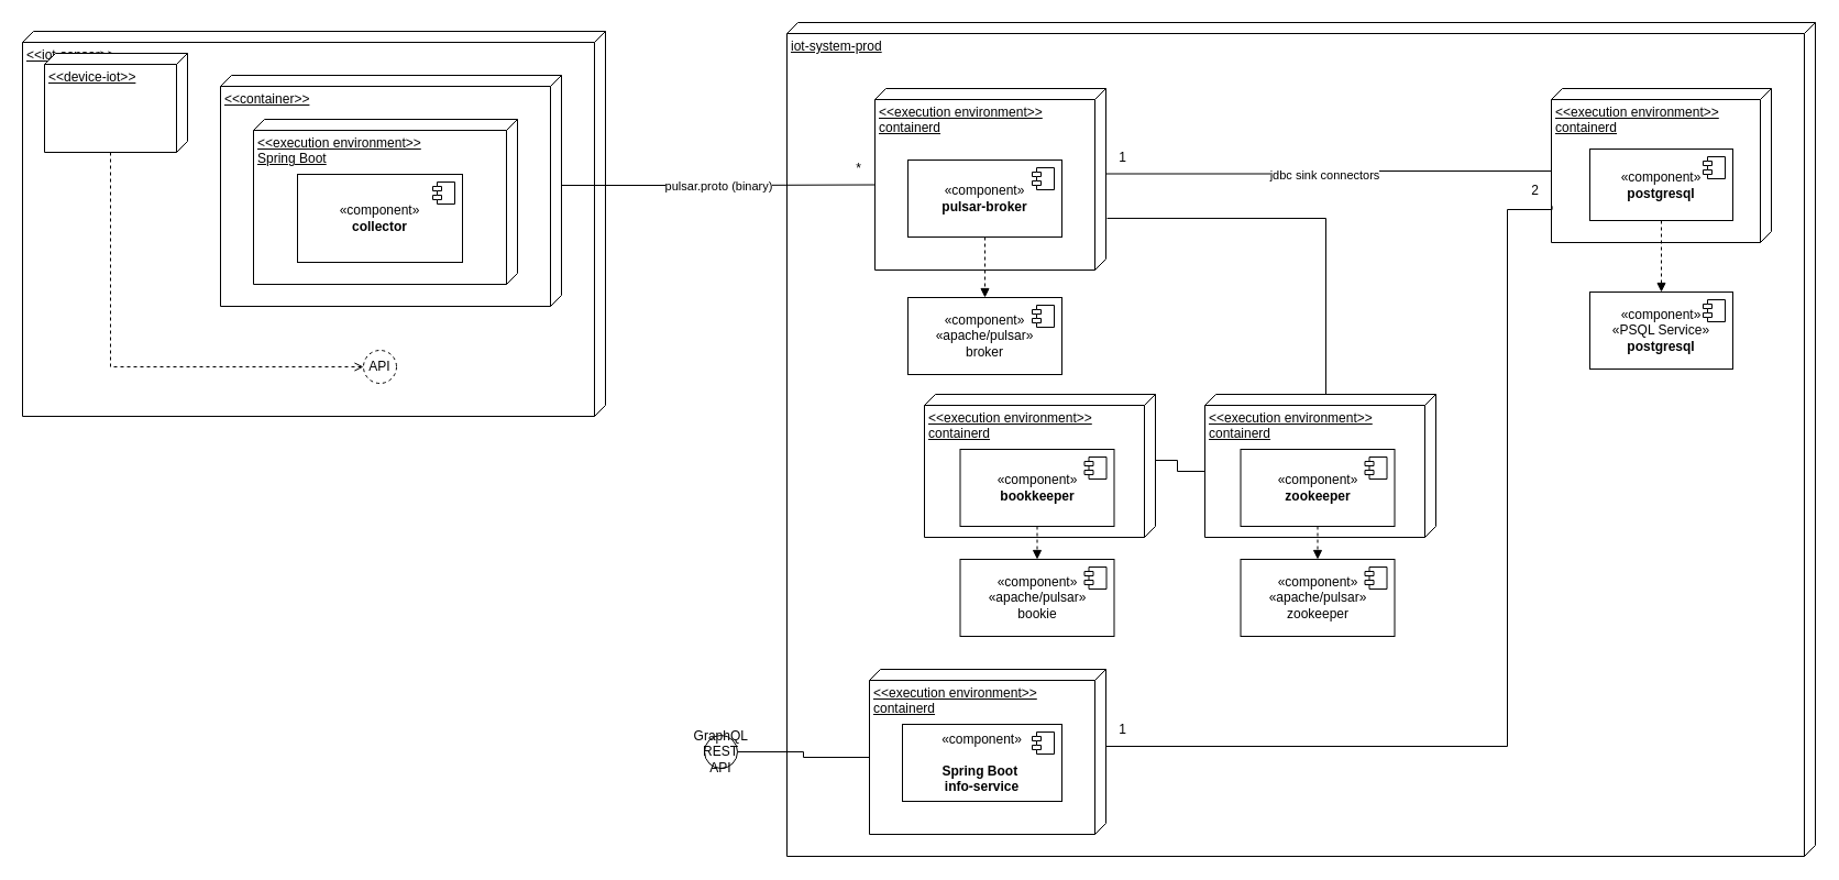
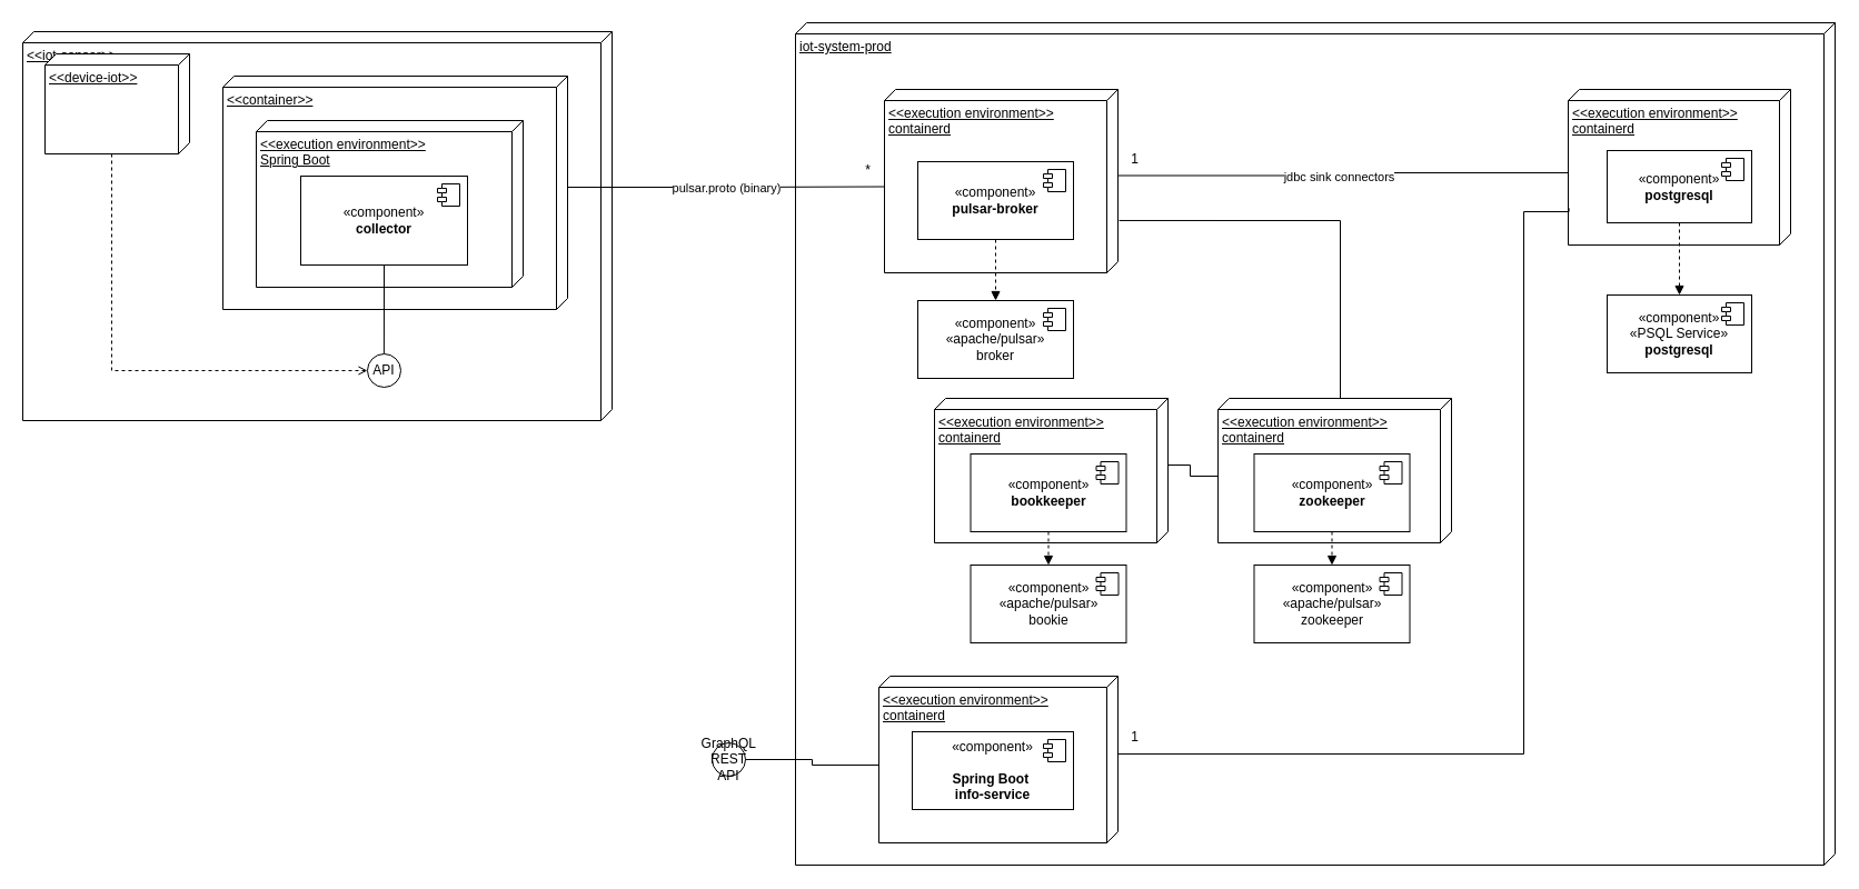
  <mxCell id="0" />
  <mxCell id="1" parent="0" />
  <mxCell id="2" value="&amp;lt;&amp;lt;iot-sensor&amp;gt;&amp;gt;" style="verticalAlign=top;align=left;spacingTop=8;spacingLeft=2;spacingRight=12;shape=cube;size=10;direction=south;fontStyle=4;html=1;whiteSpace=wrap;" vertex="1" parent="1"><mxGeometry x="20" y="28" width="530" height="350" as="geometry" /></mxCell>
  <mxCell id="3" value="&lt;div&gt;&amp;lt;&amp;lt;container&amp;gt;&amp;gt;&lt;/div&gt;" style="verticalAlign=top;align=left;spacingTop=8;spacingLeft=2;spacingRight=12;shape=cube;size=10;direction=south;fontStyle=4;html=1;whiteSpace=wrap;" vertex="1" parent="1"><mxGeometry x="200" y="68" width="310" height="210" as="geometry" /></mxCell>
  <mxCell id="4" value="&amp;lt;&amp;lt;execution environment&amp;gt;&amp;gt;&lt;div&gt;Spring Boot&lt;/div&gt;" style="verticalAlign=top;align=left;spacingTop=8;spacingLeft=2;spacingRight=12;shape=cube;size=10;direction=south;fontStyle=4;html=1;whiteSpace=wrap;" vertex="1" parent="1"><mxGeometry x="230" y="108" width="240" height="150" as="geometry" /></mxCell>
  <mxCell id="5" value="«component»&lt;br&gt;&lt;b&gt;collector&lt;/b&gt;" style="html=1;dropTarget=0;whiteSpace=wrap;" vertex="1" parent="1"><mxGeometry x="270" y="158" width="150" height="80" as="geometry" /></mxCell>
  <mxCell id="6" value="" style="shape=module;jettyWidth=8;jettyHeight=4;" vertex="1" parent="5"><mxGeometry x="1" width="20" height="20" relative="1" as="geometry"><mxPoint x="-27" y="7" as="offset" /></mxGeometry></mxCell>
  <mxCell id="7" value="iot-system-prod" style="verticalAlign=top;align=left;spacingTop=8;spacingLeft=2;spacingRight=12;shape=cube;size=10;direction=south;fontStyle=4;html=1;whiteSpace=wrap;" vertex="1" parent="1"><mxGeometry x="715" y="20" width="935" height="758" as="geometry" /></mxCell>
  <mxCell id="8" value="&amp;lt;&amp;lt;execution environment&amp;gt;&amp;gt;&lt;div&gt;containerd&lt;/div&gt;&lt;div&gt;&lt;br&gt;&lt;/div&gt;" style="verticalAlign=top;align=left;spacingTop=8;spacingLeft=2;spacingRight=12;shape=cube;size=10;direction=south;fontStyle=4;html=1;whiteSpace=wrap;" vertex="1" parent="1"><mxGeometry x="790" y="608" width="215" height="150" as="geometry" /></mxCell>
  <mxCell id="9" style="edgeStyle=orthogonalEdgeStyle;rounded=0;orthogonalLoop=1;jettySize=auto;html=1;exitX=0;exitY=0;exitDx=90;exitDy=70;exitPerimeter=0;entryX=0;entryY=0.5;entryDx=0;entryDy=0;dashed=1;endArrow=open;endFill=0;" edge="1" parent="1" source="10" target="12"><mxGeometry relative="1" as="geometry" /></mxCell>
  <mxCell id="10" value="&amp;lt;&amp;lt;device-iot&amp;gt;&amp;gt;" style="verticalAlign=top;align=left;spacingTop=8;spacingLeft=2;spacingRight=12;shape=cube;size=10;direction=south;fontStyle=4;html=1;whiteSpace=wrap;" vertex="1" parent="1"><mxGeometry x="40" y="48" width="130" height="90" as="geometry" /></mxCell>
- <mxCell id="12" value="API" style="ellipse;whiteSpace=wrap;html=1;aspect=fixed;dashed=1;" vertex="1" parent="1"><mxGeometry x="330" y="318" width="30" height="30" as="geometry" /></mxCell>
+ <mxCell id="11" style="edgeStyle=orthogonalEdgeStyle;rounded=0;orthogonalLoop=1;jettySize=auto;html=1;exitX=0.5;exitY=1;exitDx=0;exitDy=0;entryX=0.829;entryY=0.387;entryDx=0;entryDy=0;entryPerimeter=0;endArrow=none;startFill=0;" edge="1" parent="1" source="5" target="2"><mxGeometry relative="1" as="geometry" /></mxCell>
+ <mxCell id="12" value="API" style="ellipse;whiteSpace=wrap;html=1;aspect=fixed;" vertex="1" parent="1"><mxGeometry x="330" y="318" width="30" height="30" as="geometry" /></mxCell>
  <mxCell id="13" value="&amp;lt;&amp;lt;execution environment&amp;gt;&amp;gt;&lt;div&gt;containerd&lt;/div&gt;" style="verticalAlign=top;align=left;spacingTop=8;spacingLeft=2;spacingRight=12;shape=cube;size=10;direction=south;fontStyle=4;html=1;whiteSpace=wrap;" vertex="1" parent="1"><mxGeometry x="795" y="80" width="210" height="165" as="geometry" /></mxCell>
  <mxCell id="14" style="edgeStyle=orthogonalEdgeStyle;rounded=0;orthogonalLoop=1;jettySize=auto;html=1;exitX=0.5;exitY=1;exitDx=0;exitDy=0;endArrow=block;endFill=1;dashed=1;" edge="1" parent="1" source="15" target="17"><mxGeometry relative="1" as="geometry" /></mxCell>
  <mxCell id="15" value="«component»&lt;br&gt;&lt;b&gt;pulsar-broker&lt;/b&gt;" style="html=1;dropTarget=0;whiteSpace=wrap;" vertex="1" parent="1"><mxGeometry x="825" y="145" width="140" height="70" as="geometry" /></mxCell>
  <mxCell id="16" value="" style="shape=module;jettyWidth=8;jettyHeight=4;" vertex="1" parent="15"><mxGeometry x="1" width="20" height="20" relative="1" as="geometry"><mxPoint x="-27" y="7" as="offset" /></mxGeometry></mxCell>
  <mxCell id="17" value="«component»&lt;br&gt;«apache/pulsar»&lt;br&gt;&lt;div&gt;broker&lt;br&gt;&lt;/div&gt;" style="html=1;dropTarget=0;whiteSpace=wrap;" vertex="1" parent="1"><mxGeometry x="825" y="270" width="140" height="70" as="geometry" /></mxCell>
  <mxCell id="18" value="" style="shape=module;jettyWidth=8;jettyHeight=4;" vertex="1" parent="17"><mxGeometry x="1" width="20" height="20" relative="1" as="geometry"><mxPoint x="-27" y="7" as="offset" /></mxGeometry></mxCell>
  <mxCell id="19" style="edgeStyle=orthogonalEdgeStyle;rounded=0;orthogonalLoop=1;jettySize=auto;html=1;exitX=0;exitY=0;exitDx=100;exitDy=0;exitPerimeter=0;entryX=0;entryY=0;entryDx=87.5;entryDy=210;entryPerimeter=0;endArrow=none;startFill=0;" edge="1" parent="1" source="3" target="13"><mxGeometry relative="1" as="geometry" /></mxCell>
  <mxCell id="20" value="pulsar.proto (binary)" style="edgeLabel;html=1;align=center;verticalAlign=middle;resizable=0;points=[];" vertex="1" connectable="0" parent="19"><mxGeometry x="-0.006" relative="1" as="geometry"><mxPoint as="offset" /></mxGeometry></mxCell>
  <mxCell id="21" value="«component»&lt;div&gt;&lt;br&gt;&lt;b&gt;Spring Boot&amp;nbsp;&lt;/b&gt;&lt;/div&gt;&lt;div&gt;&lt;b&gt;info-service&lt;/b&gt;&lt;/div&gt;" style="html=1;dropTarget=0;whiteSpace=wrap;" vertex="1" parent="1"><mxGeometry x="820" y="658" width="145" height="70" as="geometry" /></mxCell>
  <mxCell id="22" value="" style="shape=module;jettyWidth=8;jettyHeight=4;" vertex="1" parent="21"><mxGeometry x="1" width="20" height="20" relative="1" as="geometry"><mxPoint x="-27" y="7" as="offset" /></mxGeometry></mxCell>
  <mxCell id="23" value="GraphQL REST API" style="ellipse;whiteSpace=wrap;html=1;aspect=fixed;" vertex="1" parent="1"><mxGeometry x="640" y="668" width="30" height="30" as="geometry" /></mxCell>
  <mxCell id="24" style="edgeStyle=orthogonalEdgeStyle;rounded=0;orthogonalLoop=1;jettySize=auto;html=1;exitX=1;exitY=0.5;exitDx=0;exitDy=0;entryX=0;entryY=0;entryDx=80;entryDy=215;entryPerimeter=0;endArrow=none;startFill=0;" edge="1" parent="1" source="23" target="8"><mxGeometry relative="1" as="geometry" /></mxCell>
  <mxCell id="25" value="&amp;lt;&amp;lt;execution environment&amp;gt;&amp;gt;&lt;div&gt;containerd&lt;/div&gt;" style="verticalAlign=top;align=left;spacingTop=8;spacingLeft=2;spacingRight=12;shape=cube;size=10;direction=south;fontStyle=4;html=1;whiteSpace=wrap;" vertex="1" parent="1"><mxGeometry x="1410" y="80" width="200" height="140" as="geometry" /></mxCell>
  <mxCell id="26" style="edgeStyle=orthogonalEdgeStyle;rounded=0;orthogonalLoop=1;jettySize=auto;html=1;exitX=0.5;exitY=1;exitDx=0;exitDy=0;endArrow=block;endFill=1;dashed=1;" edge="1" parent="1" source="27" target="29"><mxGeometry relative="1" as="geometry" /></mxCell>
  <mxCell id="27" value="«component»&lt;br&gt;&lt;b&gt;postgresql&lt;/b&gt;" style="html=1;dropTarget=0;whiteSpace=wrap;" vertex="1" parent="1"><mxGeometry x="1445" y="135" width="130" height="65" as="geometry" /></mxCell>
  <mxCell id="28" value="" style="shape=module;jettyWidth=8;jettyHeight=4;" vertex="1" parent="27"><mxGeometry x="1" width="20" height="20" relative="1" as="geometry"><mxPoint x="-27" y="7" as="offset" /></mxGeometry></mxCell>
  <mxCell id="29" value="«component»&lt;br&gt;«PSQL Service»&lt;div&gt;&lt;b&gt;postgresql&lt;/b&gt;&lt;/div&gt;" style="html=1;dropTarget=0;whiteSpace=wrap;" vertex="1" parent="1"><mxGeometry x="1445" y="265" width="130" height="70" as="geometry" /></mxCell>
  <mxCell id="30" value="" style="shape=module;jettyWidth=8;jettyHeight=4;" vertex="1" parent="29"><mxGeometry x="1" width="20" height="20" relative="1" as="geometry"><mxPoint x="-27" y="7" as="offset" /></mxGeometry></mxCell>
  <mxCell id="31" value="*" style="text;html=1;align=center;verticalAlign=middle;resizable=0;points=[];autosize=1;strokeColor=none;fillColor=none;" vertex="1" parent="1"><mxGeometry x="765" y="138" width="30" height="30" as="geometry" /></mxCell>
  <mxCell id="32" style="edgeStyle=orthogonalEdgeStyle;rounded=0;orthogonalLoop=1;jettySize=auto;html=1;exitX=0;exitY=0;exitDx=77.5;exitDy=0;exitPerimeter=0;entryX=0;entryY=0;entryDx=75;entryDy=200;entryPerimeter=0;endArrow=none;startFill=0;" edge="1" parent="1" source="13" target="25"><mxGeometry relative="1" as="geometry" /></mxCell>
  <mxCell id="33" value="jdbc sink connectors" style="edgeLabel;html=1;align=center;verticalAlign=middle;resizable=0;points=[];" vertex="1" connectable="0" parent="32"><mxGeometry x="-0.027" y="-1" relative="1" as="geometry"><mxPoint as="offset" /></mxGeometry></mxCell>
- <mxCell id="34" value="2" style="text;html=1;align=center;verticalAlign=middle;resizable=0;points=[];autosize=1;strokeColor=none;fillColor=none;" vertex="1" parent="1"><mxGeometry x="1380" y="158" width="30" height="30" as="geometry" /></mxCell>
  <mxCell id="35" value="1" style="text;html=1;align=center;verticalAlign=middle;resizable=0;points=[];autosize=1;strokeColor=none;fillColor=none;" vertex="1" parent="1"><mxGeometry x="1005" y="128" width="30" height="30" as="geometry" /></mxCell>
  <mxCell id="36" style="edgeStyle=orthogonalEdgeStyle;rounded=0;orthogonalLoop=1;jettySize=auto;html=1;exitX=0;exitY=0;exitDx=70;exitDy=0;exitPerimeter=0;entryX=0.763;entryY=0.997;entryDx=0;entryDy=0;entryPerimeter=0;endArrow=none;startFill=0;" edge="1" parent="1" source="8" target="25"><mxGeometry relative="1" as="geometry"><Array as="points"><mxPoint x="1370" y="678" /><mxPoint x="1370" y="190" /><mxPoint x="1411" y="190" /></Array></mxGeometry></mxCell>
  <mxCell id="37" value="1" style="text;html=1;align=center;verticalAlign=middle;resizable=0;points=[];autosize=1;strokeColor=none;fillColor=none;" vertex="1" parent="1"><mxGeometry x="1005" y="648" width="30" height="30" as="geometry" /></mxCell>
  <mxCell id="38" value="&amp;lt;&amp;lt;execution environment&amp;gt;&amp;gt;&lt;div&gt;containerd&lt;/div&gt;&lt;div&gt;&lt;br&gt;&lt;/div&gt;" style="verticalAlign=top;align=left;spacingTop=8;spacingLeft=2;spacingRight=12;shape=cube;size=10;direction=south;fontStyle=4;html=1;whiteSpace=wrap;" vertex="1" parent="1"><mxGeometry x="840" y="358" width="210" height="130" as="geometry" /></mxCell>
  <mxCell id="39" style="edgeStyle=orthogonalEdgeStyle;rounded=0;orthogonalLoop=1;jettySize=auto;html=1;exitX=0.5;exitY=1;exitDx=0;exitDy=0;entryX=0.5;entryY=0;entryDx=0;entryDy=0;dashed=1;endArrow=block;endFill=1;" edge="1" parent="1" source="40" target="42"><mxGeometry relative="1" as="geometry" /></mxCell>
  <mxCell id="40" value="«component»&lt;br&gt;&lt;b&gt;bookkeeper&lt;/b&gt;" style="html=1;dropTarget=0;whiteSpace=wrap;" vertex="1" parent="1"><mxGeometry x="872.5" y="408" width="140" height="70" as="geometry" /></mxCell>
  <mxCell id="41" value="" style="shape=module;jettyWidth=8;jettyHeight=4;" vertex="1" parent="40"><mxGeometry x="1" width="20" height="20" relative="1" as="geometry"><mxPoint x="-27" y="7" as="offset" /></mxGeometry></mxCell>
  <mxCell id="42" value="«component»&lt;br&gt;«apache/pulsar»&lt;br&gt;&lt;div&gt;bookie&lt;/div&gt;" style="html=1;dropTarget=0;whiteSpace=wrap;" vertex="1" parent="1"><mxGeometry x="872.5" y="508" width="140" height="70" as="geometry" /></mxCell>
  <mxCell id="43" value="" style="shape=module;jettyWidth=8;jettyHeight=4;" vertex="1" parent="42"><mxGeometry x="1" width="20" height="20" relative="1" as="geometry"><mxPoint x="-27" y="7" as="offset" /></mxGeometry></mxCell>
  <mxCell id="44" value="&amp;lt;&amp;lt;execution environment&amp;gt;&amp;gt;&lt;div&gt;containerd&lt;/div&gt;&lt;div&gt;&lt;br&gt;&lt;/div&gt;" style="verticalAlign=top;align=left;spacingTop=8;spacingLeft=2;spacingRight=12;shape=cube;size=10;direction=south;fontStyle=4;html=1;whiteSpace=wrap;" vertex="1" parent="1"><mxGeometry x="1095" y="358" width="210" height="130" as="geometry" /></mxCell>
  <mxCell id="45" style="edgeStyle=orthogonalEdgeStyle;rounded=0;orthogonalLoop=1;jettySize=auto;html=1;exitX=0.5;exitY=1;exitDx=0;exitDy=0;entryX=0.5;entryY=0;entryDx=0;entryDy=0;dashed=1;endArrow=block;endFill=1;" edge="1" parent="1" source="46" target="48"><mxGeometry relative="1" as="geometry" /></mxCell>
  <mxCell id="46" value="«component»&lt;br&gt;&lt;b&gt;zookeeper&lt;/b&gt;" style="html=1;dropTarget=0;whiteSpace=wrap;" vertex="1" parent="1"><mxGeometry x="1127.5" y="408" width="140" height="70" as="geometry" /></mxCell>
  <mxCell id="47" value="" style="shape=module;jettyWidth=8;jettyHeight=4;" vertex="1" parent="46"><mxGeometry x="1" width="20" height="20" relative="1" as="geometry"><mxPoint x="-27" y="7" as="offset" /></mxGeometry></mxCell>
  <mxCell id="48" value="«component»&lt;br&gt;&lt;div&gt;«apache/pulsar»&lt;br&gt;zookeeper&lt;/div&gt;" style="html=1;dropTarget=0;whiteSpace=wrap;" vertex="1" parent="1"><mxGeometry x="1127.5" y="508" width="140" height="70" as="geometry" /></mxCell>
  <mxCell id="49" value="" style="shape=module;jettyWidth=8;jettyHeight=4;" vertex="1" parent="48"><mxGeometry x="1" width="20" height="20" relative="1" as="geometry"><mxPoint x="-27" y="7" as="offset" /></mxGeometry></mxCell>
  <mxCell id="50" style="edgeStyle=orthogonalEdgeStyle;rounded=0;orthogonalLoop=1;jettySize=auto;html=1;exitX=0;exitY=0;exitDx=70;exitDy=210;exitPerimeter=0;entryX=0;entryY=0;entryDx=60;entryDy=0;entryPerimeter=0;endArrow=none;startFill=0;" edge="1" parent="1" source="44" target="38"><mxGeometry relative="1" as="geometry"><Array as="points"><mxPoint x="1070" y="428" /><mxPoint x="1070" y="418" /></Array></mxGeometry></mxCell>
  <mxCell id="51" style="edgeStyle=orthogonalEdgeStyle;rounded=0;orthogonalLoop=1;jettySize=auto;html=1;exitX=0.715;exitY=-0.005;exitDx=0;exitDy=0;exitPerimeter=0;entryX=0;entryY=0;entryDx=0;entryDy=100;entryPerimeter=0;endArrow=none;startFill=0;" edge="1" parent="1" source="13" target="44"><mxGeometry relative="1" as="geometry" /></mxCell>
